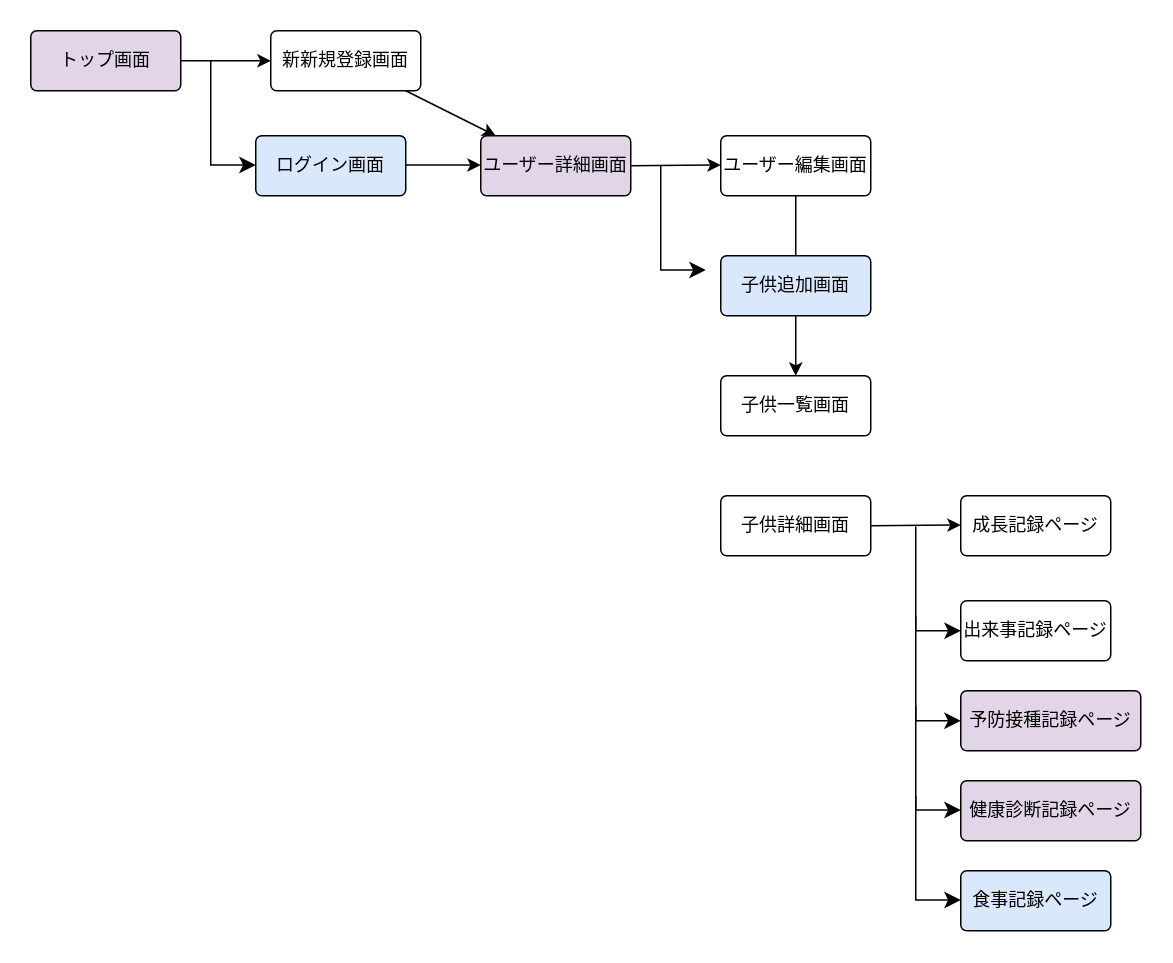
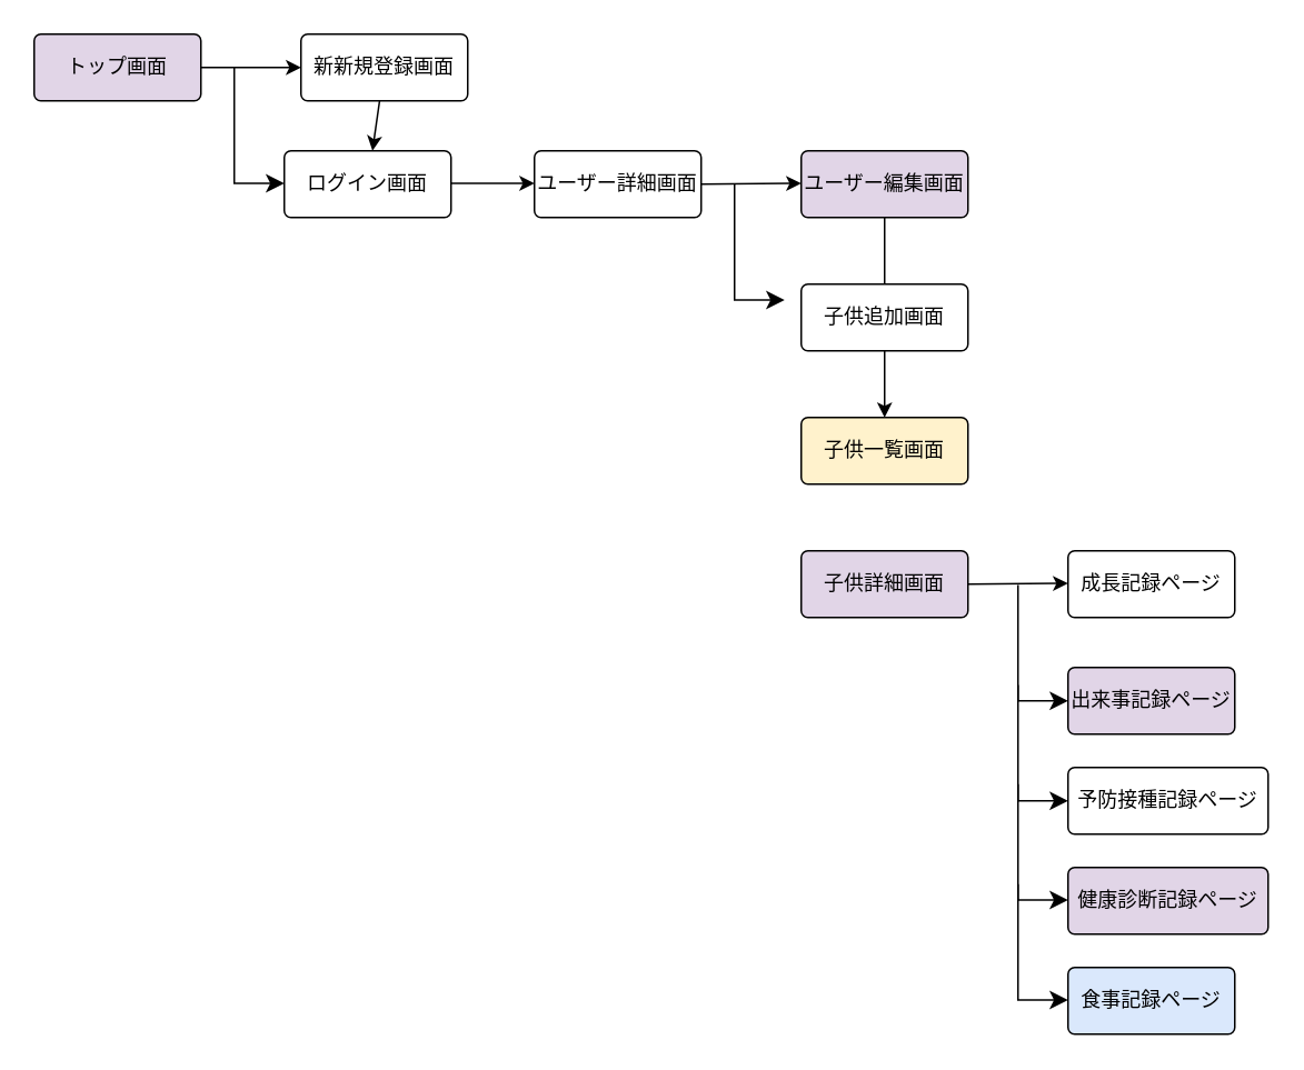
  <mxCell id="0" />
  <mxCell id="1" parent="0" />
  <mxCell id="2" value="トップ画面" style="rounded=1;arcSize=10;whiteSpace=wrap;html=1;align=center;fillColor=#e1d5e7;" vertex="1" parent="1"><mxGeometry x="20" y="20" width="100" height="40" as="geometry" /></mxCell>
- <mxCell id="3" value="ログイン画面" style="rounded=1;arcSize=10;whiteSpace=wrap;html=1;align=center;fillColor=#dae8fc;" vertex="1" parent="1"><mxGeometry x="170" y="90" width="100" height="40" as="geometry" /></mxCell>
- <mxCell id="4" value="" style="edgeStyle=none;html=1;" edge="1" parent="1" source="5" target="6"><mxGeometry relative="1" as="geometry" /></mxCell>
+ <mxCell id="3" value="ログイン画面" style="rounded=1;arcSize=10;whiteSpace=wrap;html=1;align=center;" vertex="1" parent="1"><mxGeometry x="170" y="90" width="100" height="40" as="geometry" /></mxCell>
+ <mxCell id="4" value="" style="edgeStyle=none;html=1;" edge="1" parent="1" source="5" target="3"><mxGeometry relative="1" as="geometry" /></mxCell>
  <mxCell id="5" value="新新規登録画面" style="rounded=1;arcSize=10;whiteSpace=wrap;html=1;align=center;" vertex="1" parent="1"><mxGeometry x="180" y="20" width="100" height="40" as="geometry" /></mxCell>
- <mxCell id="6" value="ユーザー詳細画面" style="rounded=1;arcSize=10;whiteSpace=wrap;html=1;align=center;fillColor=#e1d5e7;" vertex="1" parent="1"><mxGeometry x="320" y="90" width="100" height="40" as="geometry" /></mxCell>
- <mxCell id="7" value="ユーザー編集画面" style="rounded=1;arcSize=10;whiteSpace=wrap;html=1;align=center;" vertex="1" parent="1"><mxGeometry x="480" y="90" width="100" height="40" as="geometry" /></mxCell>
+ <mxCell id="6" value="ユーザー詳細画面" style="rounded=1;arcSize=10;whiteSpace=wrap;html=1;align=center;" vertex="1" parent="1"><mxGeometry x="320" y="90" width="100" height="40" as="geometry" /></mxCell>
+ <mxCell id="7" value="ユーザー編集画面" style="rounded=1;arcSize=10;whiteSpace=wrap;html=1;align=center;fillColor=#e1d5e7;" vertex="1" parent="1"><mxGeometry x="480" y="90" width="100" height="40" as="geometry" /></mxCell>
  <mxCell id="8" value="成長記録ページ&lt;span style=&quot;color: rgba(0, 0, 0, 0); font-family: monospace; font-size: 0px; text-align: start;&quot;&gt;%3CmxGraphModel%3E%3Croot%3E%3CmxCell%20id%3D%220%22%2F%3E%3CmxCell%20id%3D%221%22%20parent%3D%220%22%2F%3E%3CmxCell%20id%3D%222%22%20value%3D%22%E3%83%88%E3%83%83%E3%83%97%E3%83%9A%E3%83%BC%E3%82%B8%22%20style%3D%22rounded%3D1%3BarcSize%3D10%3BwhiteSpace%3Dwrap%3Bhtml%3D1%3Balign%3Dcenter%3B%22%20vertex%3D%221%22%20parent%3D%221%22%3E%3CmxGeometry%20x%3D%2220%22%20y%3D%2250%22%20width%3D%22100%22%20height%3D%2240%22%20as%3D%22geometry%22%2F%3E%3C%2FmxCell%3E%3C%2Froot%3E%3C%2FmxGraphModel%3E&lt;/span&gt;" style="rounded=1;arcSize=10;whiteSpace=wrap;html=1;align=center;" vertex="1" parent="1"><mxGeometry x="640" y="330" width="100" height="40" as="geometry" /></mxCell>
- <mxCell id="9" value="出来事記録ページ" style="rounded=1;arcSize=10;whiteSpace=wrap;html=1;align=center;" vertex="1" parent="1"><mxGeometry x="640" y="400" width="100" height="40" as="geometry" /></mxCell>
- <mxCell id="10" value="予防接種記録ページ" style="rounded=1;arcSize=10;whiteSpace=wrap;html=1;align=center;fillColor=#e1d5e7;" vertex="1" parent="1"><mxGeometry x="640" y="460" width="120" height="40" as="geometry" /></mxCell>
+ <mxCell id="9" value="出来事記録ページ" style="rounded=1;arcSize=10;whiteSpace=wrap;html=1;align=center;fillColor=#e1d5e7;" vertex="1" parent="1"><mxGeometry x="640" y="400" width="100" height="40" as="geometry" /></mxCell>
+ <mxCell id="10" value="予防接種記録ページ" style="rounded=1;arcSize=10;whiteSpace=wrap;html=1;align=center;" vertex="1" parent="1"><mxGeometry x="640" y="460" width="120" height="40" as="geometry" /></mxCell>
  <mxCell id="11" value="食事記録ページ" style="rounded=1;arcSize=10;whiteSpace=wrap;html=1;align=center;fillColor=#dae8fc;" vertex="1" parent="1"><mxGeometry x="640" y="580" width="100" height="40" as="geometry" /></mxCell>
  <mxCell id="12" value="健康診断記録ページ" style="rounded=1;arcSize=10;whiteSpace=wrap;html=1;align=center;fillColor=#e1d5e7;" vertex="1" parent="1"><mxGeometry x="640" y="520" width="120" height="40" as="geometry" /></mxCell>
  <mxCell id="13" value="" style="endArrow=classic;html=1;entryX=0;entryY=0.5;entryDx=0;entryDy=0;" edge="1" parent="1" target="5"><mxGeometry width="50" height="50" relative="1" as="geometry"><mxPoint x="120" y="40" as="sourcePoint" /><mxPoint x="170" y="-10" as="targetPoint" /></mxGeometry></mxCell>
  <mxCell id="14" value="" style="edgeStyle=segmentEdgeStyle;endArrow=classic;html=1;curved=0;rounded=0;endSize=8;startSize=8;" edge="1" parent="1"><mxGeometry width="50" height="50" relative="1" as="geometry"><mxPoint x="140" y="40" as="sourcePoint" /><mxPoint x="170" y="109.5" as="targetPoint" /><Array as="points"><mxPoint x="140" y="60" /><mxPoint x="140" y="110" /></Array></mxGeometry></mxCell>
  <mxCell id="15" value="" style="endArrow=classic;html=1;entryX=0;entryY=0.5;entryDx=0;entryDy=0;" edge="1" parent="1"><mxGeometry width="50" height="50" relative="1" as="geometry"><mxPoint x="270" y="109.5" as="sourcePoint" /><mxPoint x="320" y="109.5" as="targetPoint" /></mxGeometry></mxCell>
  <mxCell id="16" value="" style="endArrow=classic;html=1;entryX=0;entryY=0.5;entryDx=0;entryDy=0;exitX=1;exitY=0.5;exitDx=0;exitDy=0;" edge="1" parent="1" source="6"><mxGeometry width="50" height="50" relative="1" as="geometry"><mxPoint x="430" y="109.5" as="sourcePoint" /><mxPoint x="480" y="109.5" as="targetPoint" /></mxGeometry></mxCell>
- <mxCell id="17" value="子供追加画面" style="rounded=1;arcSize=10;whiteSpace=wrap;html=1;align=center;fillColor=#dae8fc;" vertex="1" parent="1"><mxGeometry x="480" y="170" width="100" height="40" as="geometry" /></mxCell>
+ <mxCell id="17" value="子供追加画面" style="rounded=1;arcSize=10;whiteSpace=wrap;html=1;align=center;" vertex="1" parent="1"><mxGeometry x="480" y="170" width="100" height="40" as="geometry" /></mxCell>
  <mxCell id="18" value="" style="endArrow=none;html=1;entryX=0.5;entryY=0;entryDx=0;entryDy=0;exitX=0.5;exitY=1;exitDx=0;exitDy=0;" edge="1" parent="1" source="7" target="17"><mxGeometry width="50" height="50" relative="1" as="geometry"><mxPoint x="500" y="150.5" as="sourcePoint" /><mxPoint x="560" y="150" as="targetPoint" /></mxGeometry></mxCell>
  <mxCell id="19" value="" style="endArrow=classic;html=1;entryX=0;entryY=0.5;entryDx=0;entryDy=0;exitX=1;exitY=0.5;exitDx=0;exitDy=0;" edge="1" parent="1"><mxGeometry width="50" height="50" relative="1" as="geometry"><mxPoint x="580" y="350" as="sourcePoint" /><mxPoint x="640" y="349.5" as="targetPoint" /></mxGeometry></mxCell>
  <mxCell id="20" value="" style="edgeStyle=segmentEdgeStyle;endArrow=classic;html=1;curved=0;rounded=0;endSize=8;startSize=8;" edge="1" parent="1"><mxGeometry width="50" height="50" relative="1" as="geometry"><mxPoint x="440" y="110" as="sourcePoint" /><mxPoint x="470" y="179.5" as="targetPoint" /><Array as="points"><mxPoint x="440" y="130" /><mxPoint x="440" y="180" /></Array></mxGeometry></mxCell>
  <mxCell id="21" value="" style="endArrow=classic;html=1;exitX=0.5;exitY=1;exitDx=0;exitDy=0;" edge="1" parent="1" source="17"><mxGeometry width="50" height="50" relative="1" as="geometry"><mxPoint x="510" y="230.5" as="sourcePoint" /><mxPoint x="530" y="250" as="targetPoint" /></mxGeometry></mxCell>
- <mxCell id="22" value="子供一覧画面" style="rounded=1;arcSize=10;whiteSpace=wrap;html=1;align=center;" vertex="1" parent="1"><mxGeometry x="480" y="250" width="100" height="40" as="geometry" /></mxCell>
- <mxCell id="23" value="子供詳細画面" style="rounded=1;arcSize=10;whiteSpace=wrap;html=1;align=center;" vertex="1" parent="1"><mxGeometry x="480" y="330" width="100" height="40" as="geometry" /></mxCell>
+ <mxCell id="22" value="子供一覧画面" style="rounded=1;arcSize=10;whiteSpace=wrap;html=1;align=center;fillColor=#fff2cc;" vertex="1" parent="1"><mxGeometry x="480" y="250" width="100" height="40" as="geometry" /></mxCell>
+ <mxCell id="23" value="子供詳細画面" style="rounded=1;arcSize=10;whiteSpace=wrap;html=1;align=center;fillColor=#e1d5e7;" vertex="1" parent="1"><mxGeometry x="480" y="330" width="100" height="40" as="geometry" /></mxCell>
  <mxCell id="24" value="" style="edgeStyle=segmentEdgeStyle;endArrow=classic;html=1;curved=0;rounded=0;endSize=8;startSize=8;" edge="1" parent="1"><mxGeometry width="50" height="50" relative="1" as="geometry"><mxPoint x="610" y="350.5" as="sourcePoint" /><mxPoint x="640" y="420" as="targetPoint" /><Array as="points"><mxPoint x="610" y="370.5" /><mxPoint x="610" y="420.5" /></Array></mxGeometry></mxCell>
  <mxCell id="25" value="" style="edgeStyle=segmentEdgeStyle;endArrow=classic;html=1;curved=0;rounded=0;endSize=8;startSize=8;" edge="1" parent="1"><mxGeometry width="50" height="50" relative="1" as="geometry"><mxPoint x="610" y="410.5" as="sourcePoint" /><mxPoint x="640" y="480" as="targetPoint" /><Array as="points"><mxPoint x="610" y="430.5" /><mxPoint x="610" y="480.5" /></Array></mxGeometry></mxCell>
  <mxCell id="26" value="" style="edgeStyle=segmentEdgeStyle;endArrow=classic;html=1;curved=0;rounded=0;endSize=8;startSize=8;" edge="1" parent="1"><mxGeometry width="50" height="50" relative="1" as="geometry"><mxPoint x="610" y="470" as="sourcePoint" /><mxPoint x="640" y="539.5" as="targetPoint" /><Array as="points"><mxPoint x="610" y="540" /></Array></mxGeometry></mxCell>
  <mxCell id="27" value="" style="edgeStyle=segmentEdgeStyle;endArrow=classic;html=1;curved=0;rounded=0;endSize=8;startSize=8;" edge="1" parent="1"><mxGeometry width="50" height="50" relative="1" as="geometry"><mxPoint x="610" y="530" as="sourcePoint" /><mxPoint x="640" y="599.5" as="targetPoint" /><Array as="points"><mxPoint x="610" y="550" /><mxPoint x="610" y="600" /></Array></mxGeometry></mxCell>
